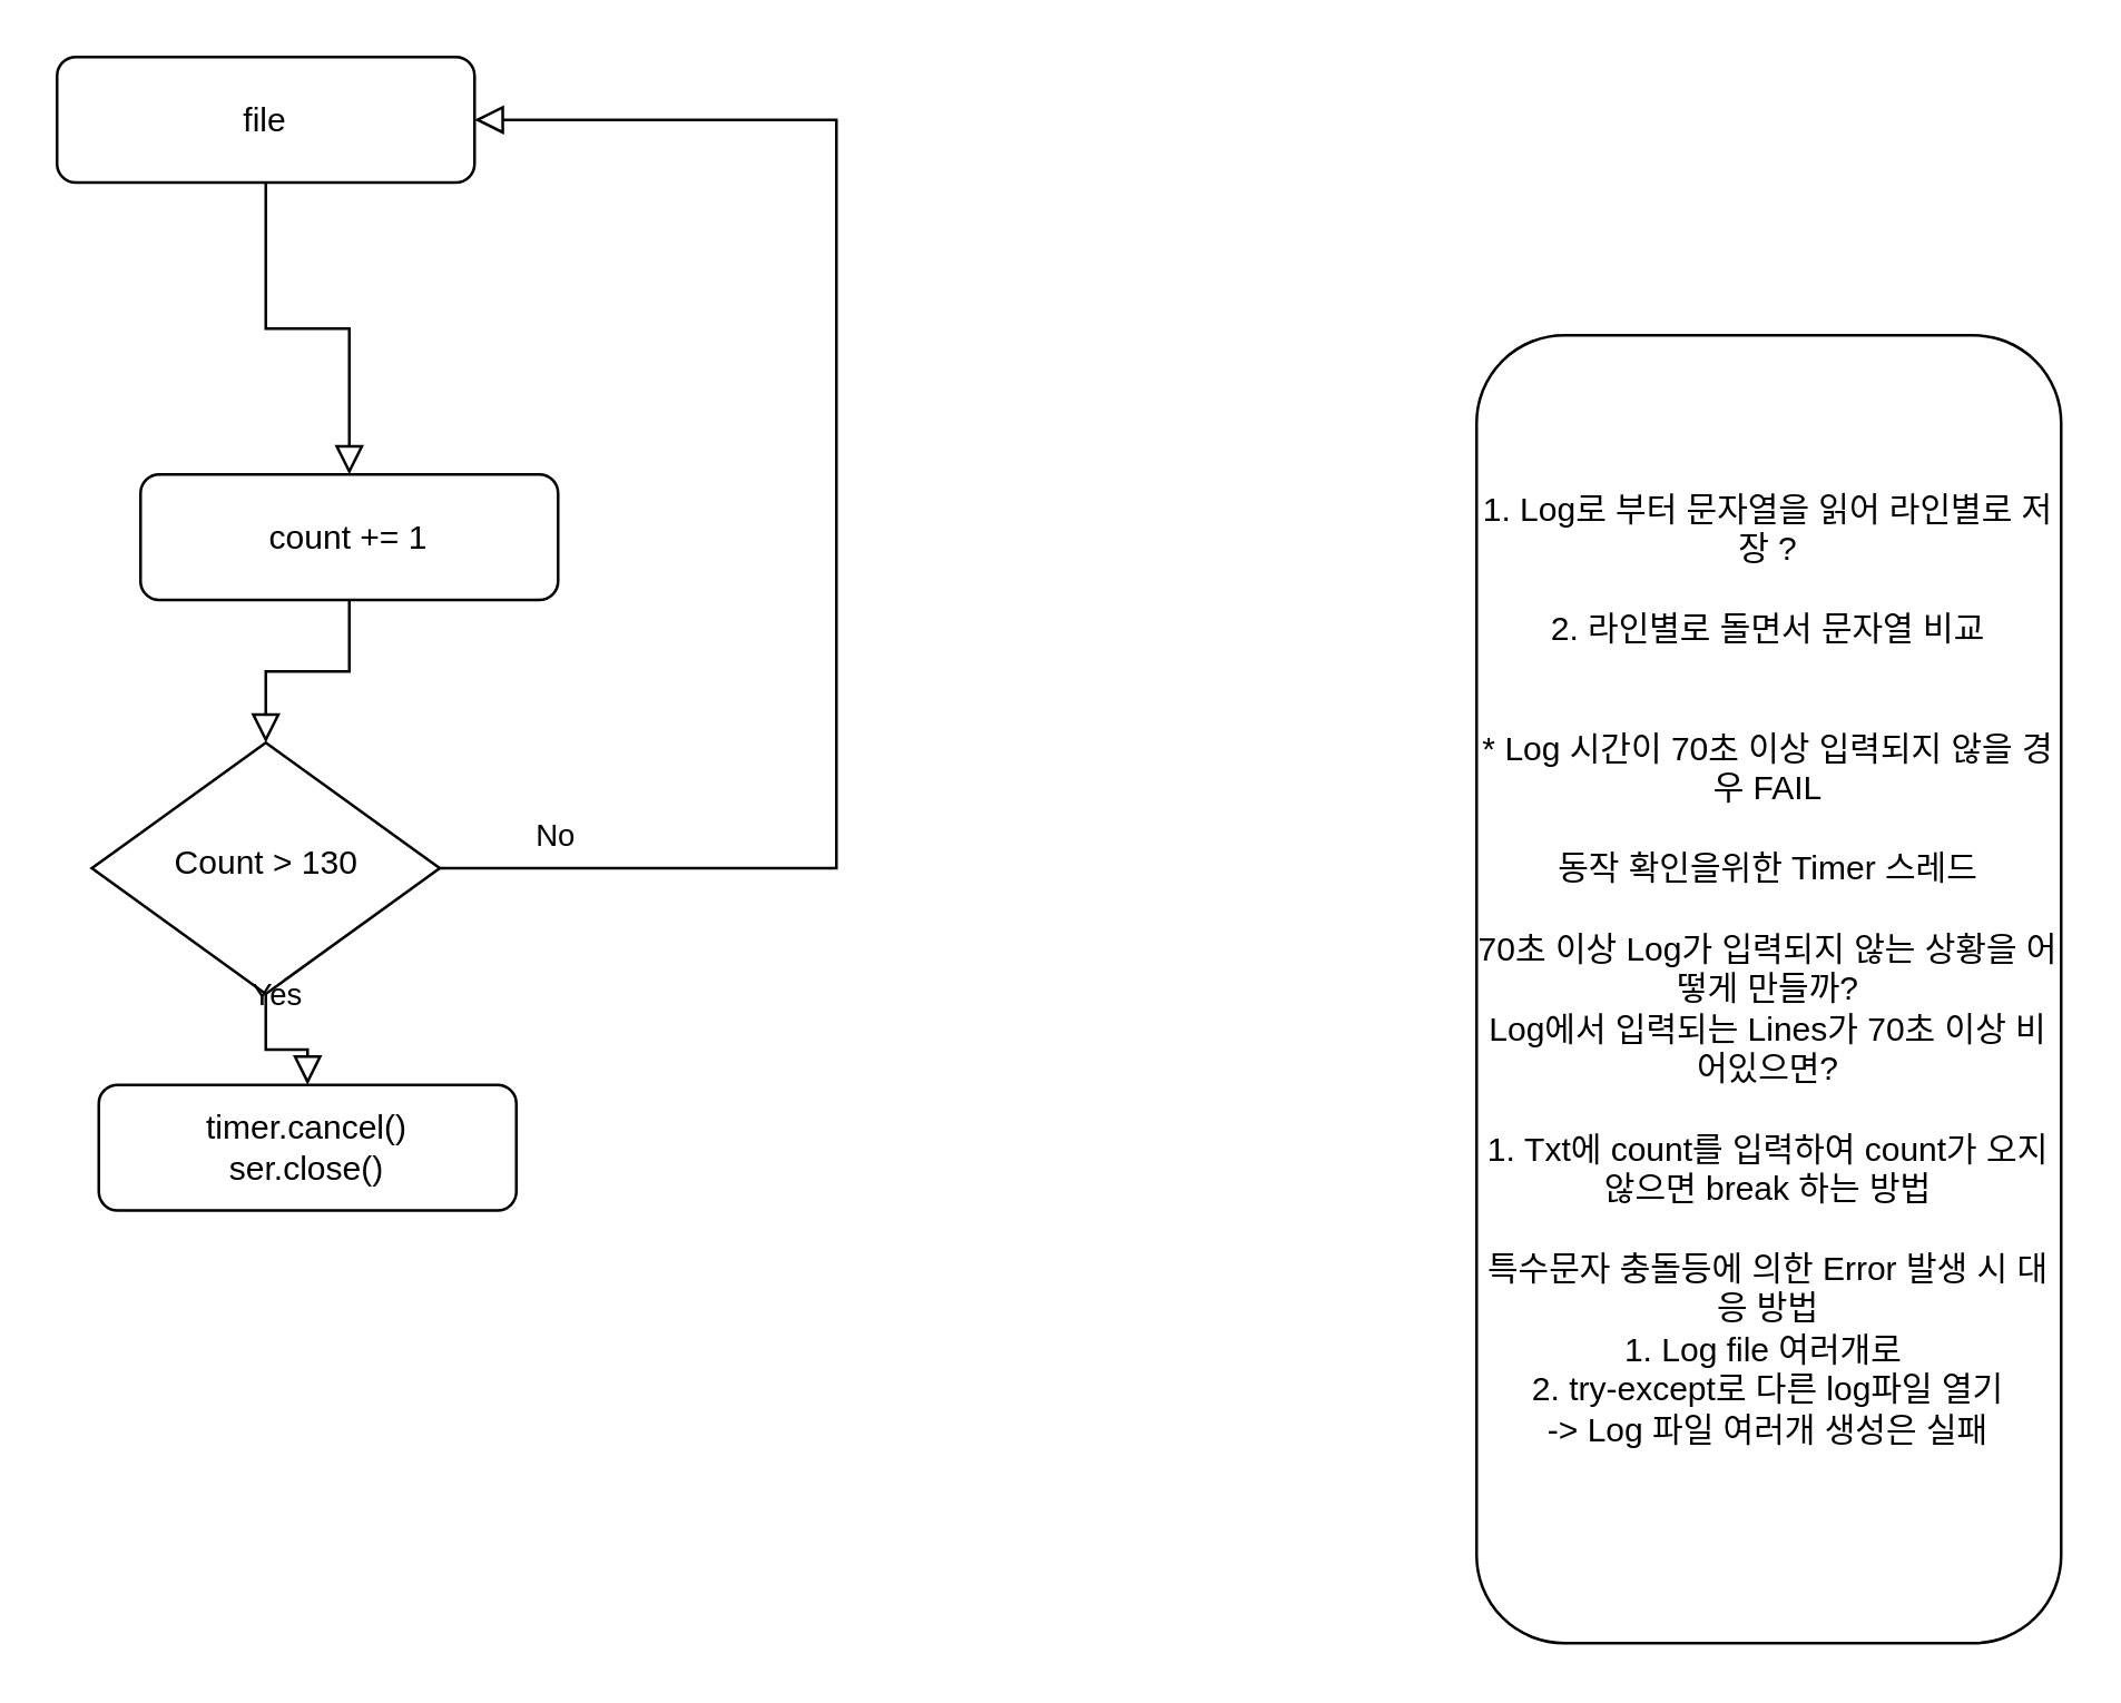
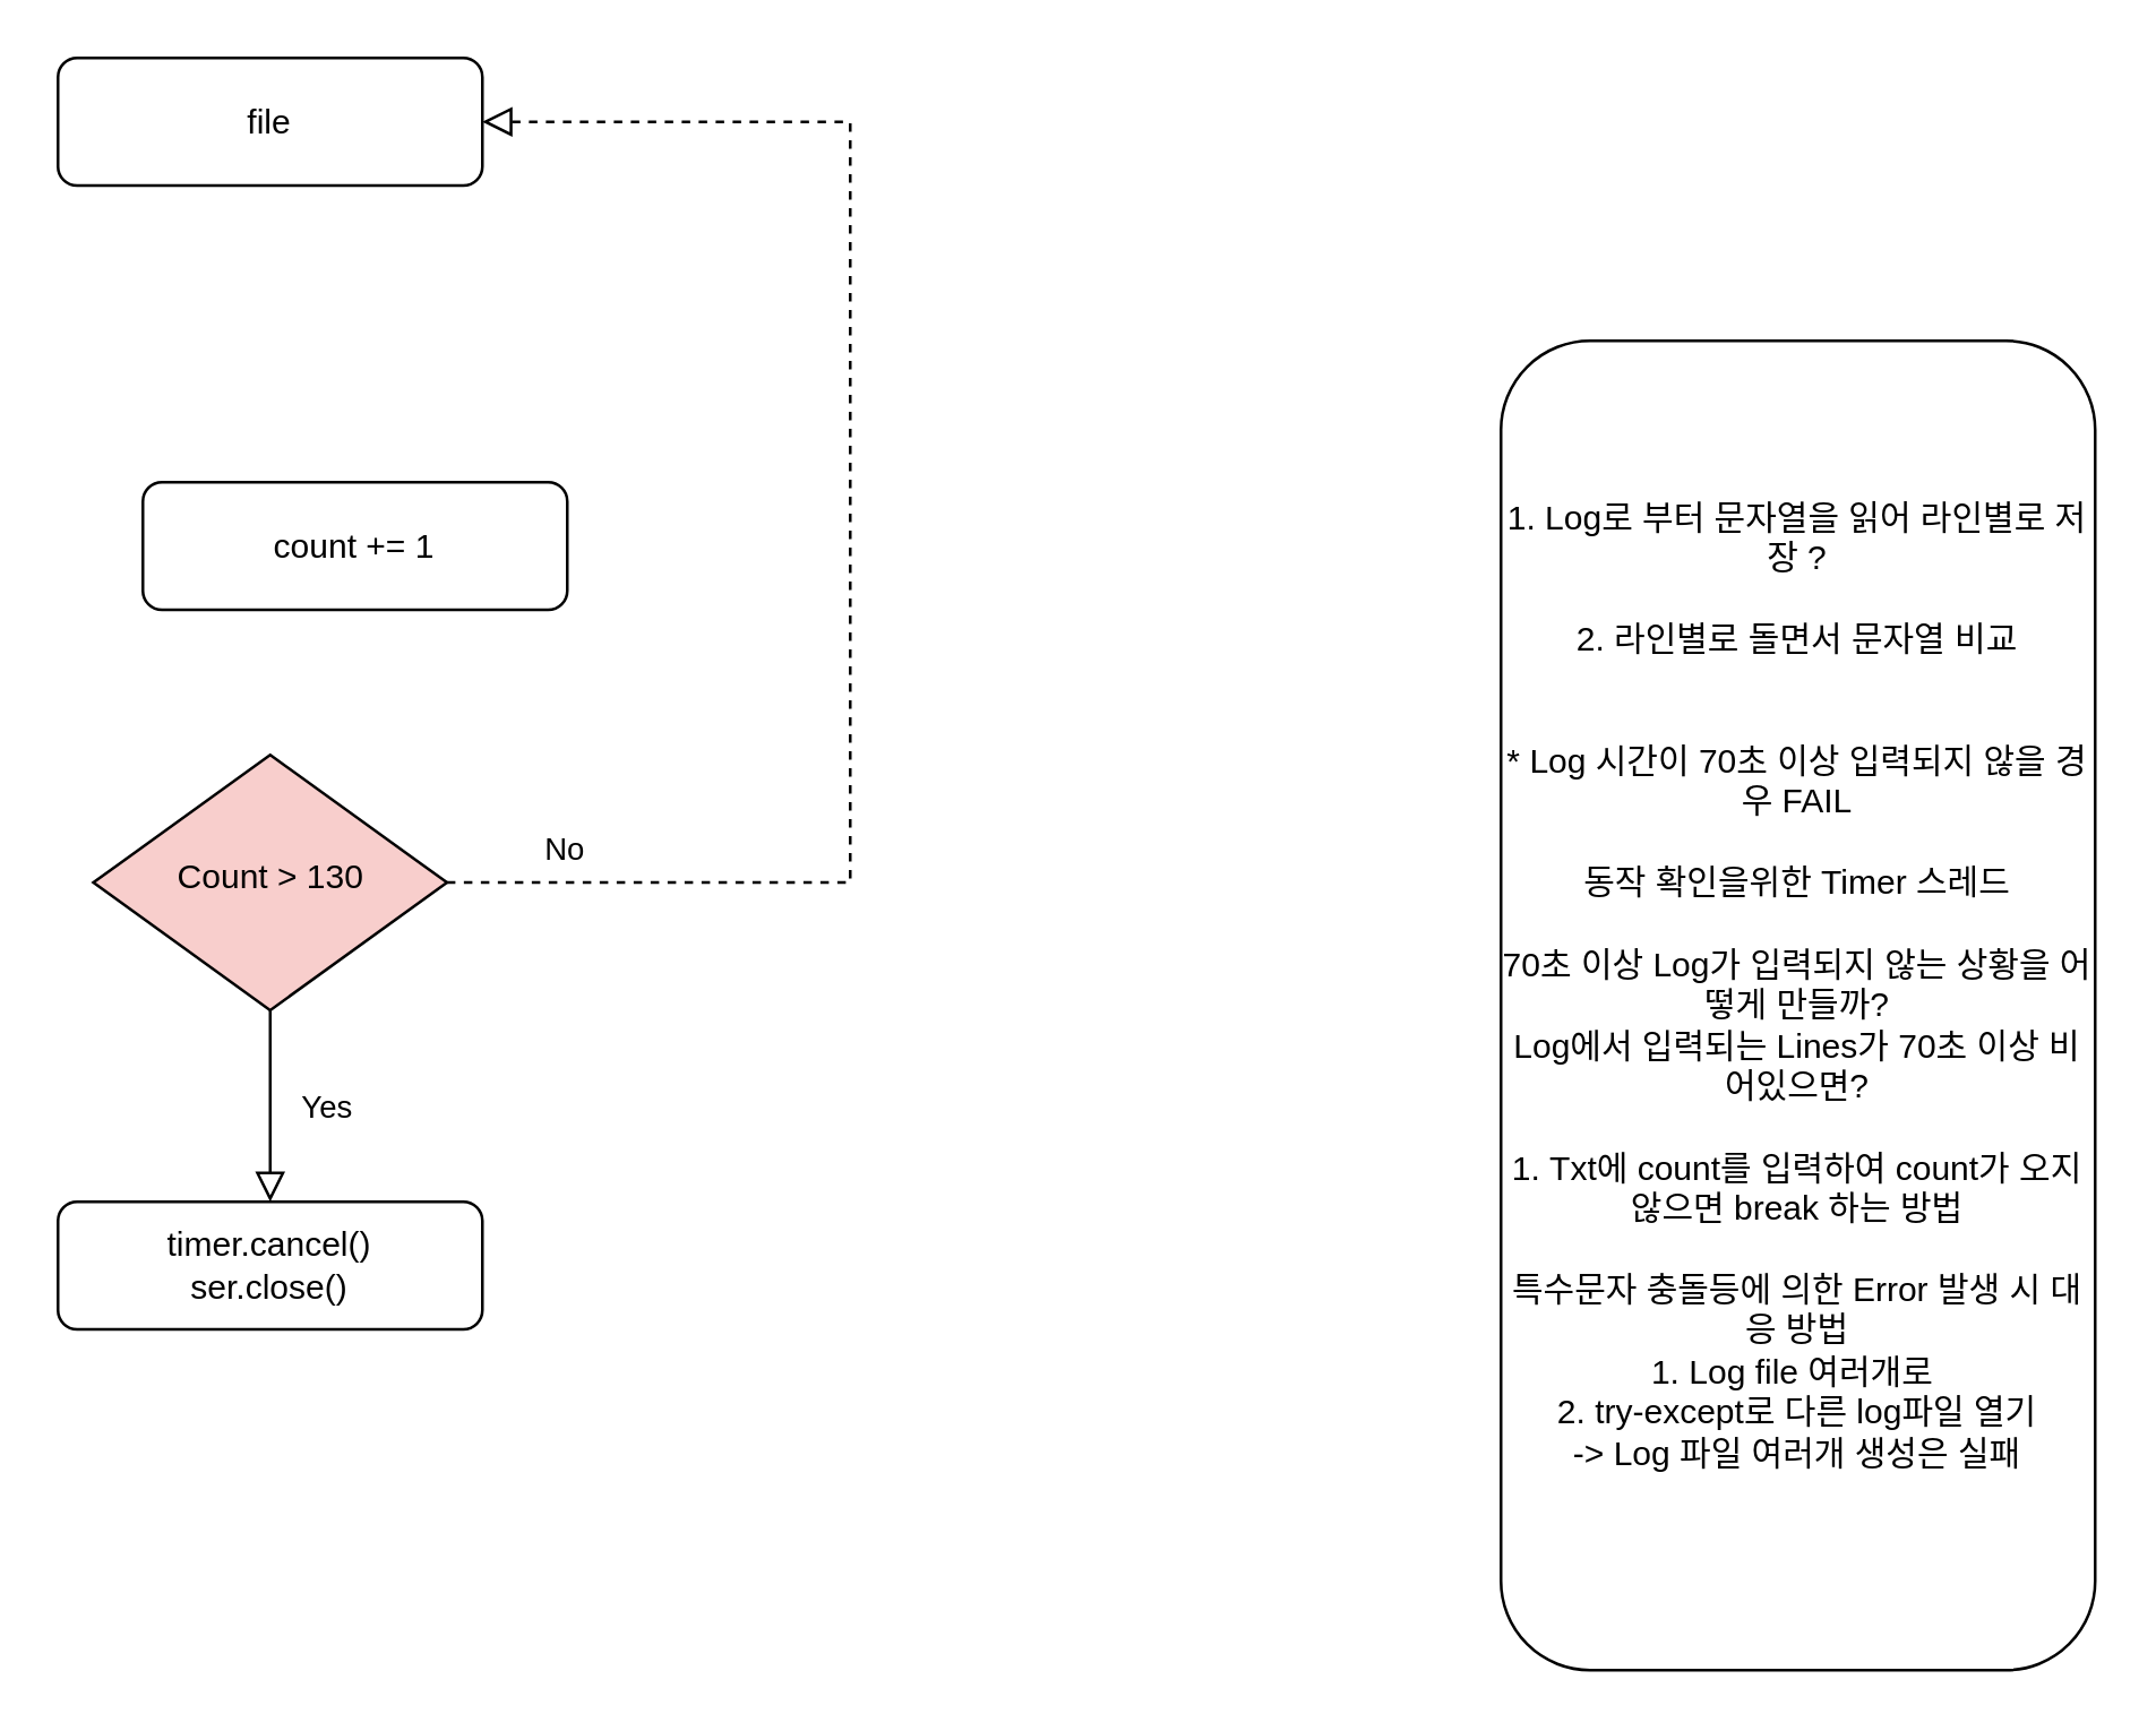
  <mxCell id="0" />
  <mxCell id="1" parent="0" />
  <mxCell id="2" value="1. Log로 부터 문자열을 읽어 라인별로 저장 ?&lt;br&gt;&lt;br&gt;2. 라인별로 돌면서 문자열 비교&lt;br&gt;&lt;br&gt;&lt;br&gt;* Log 시간이 70초 이상 입력되지 않을 경우 FAIL&lt;br&gt;&lt;br&gt;동작 확인을위한 Timer 스레드&lt;br&gt;&lt;br&gt;70초 이상 Log가 입력되지 않는 상황을 어떻게 만들까?&lt;br&gt;Log에서 입력되는 Lines가 70초 이상 비어있으면?&lt;br&gt;&lt;br&gt;1. Txt에 count를 입력하여 count가 오지 않으면 break 하는 방법&lt;br&gt;&lt;br&gt;특수문자 충돌등에 의한 Error 발생 시 대응 방법&lt;br&gt;1. Log file 여러개로&amp;nbsp;&lt;br&gt;2. try-except로 다른 log파일 열기&lt;br&gt;-&amp;gt; Log 파일 여러개 생성은 실패&lt;br&gt;&lt;br&gt;" style="rounded=1;whiteSpace=wrap;html=1;fontSize=12;glass=0;strokeWidth=1;shadow=0;" parent="1" vertex="1"><mxGeometry x="530" y="120" width="210" height="470" as="geometry" /></mxCell>
  <mxCell id="3" value="" style="group" vertex="1" connectable="0" parent="1"><mxGeometry x="20" y="20" width="280" height="449.49" as="geometry" /></mxCell>
  <mxCell id="4" value="file" style="rounded=1;whiteSpace=wrap;html=1;fontSize=12;glass=0;strokeWidth=1;shadow=0;" vertex="1" parent="3"><mxGeometry width="150" height="45.128" as="geometry" /></mxCell>
- <mxCell id="5" value="Count &amp;gt; 130" style="rhombus;whiteSpace=wrap;html=1;shadow=0;fontFamily=Helvetica;fontSize=12;align=center;strokeWidth=1;spacing=6;spacingTop=-4;" vertex="1" parent="3"><mxGeometry x="12.5" y="246.408" width="125" height="90.256" as="geometry" /></mxCell>
- <mxCell id="6" value="" style="rounded=0;html=1;jettySize=auto;orthogonalLoop=1;fontSize=11;endArrow=block;endFill=0;endSize=8;strokeWidth=1;shadow=0;labelBackgroundColor=none;edgeStyle=orthogonalEdgeStyle;" edge="1" parent="3" source="10" target="5"><mxGeometry relative="1" as="geometry"><mxPoint x="75" y="189.998" as="sourcePoint" /><Array as="points" /></mxGeometry></mxCell>
- <mxCell id="7" value="No" style="edgeStyle=orthogonalEdgeStyle;rounded=0;html=1;jettySize=auto;orthogonalLoop=1;fontSize=11;endArrow=block;endFill=0;endSize=8;strokeWidth=1;shadow=0;labelBackgroundColor=none;entryX=1;entryY=0.5;entryDx=0;entryDy=0;" edge="1" parent="3" source="5" target="4"><mxGeometry x="-0.846" y="12" relative="1" as="geometry"><mxPoint as="offset" /><mxPoint x="170" y="23" as="targetPoint" /><Array as="points"><mxPoint x="280" y="292" /><mxPoint x="280" y="23" /><mxPoint x="150" y="23" /></Array></mxGeometry></mxCell>
+ <mxCell id="5" value="Count &amp;gt; 130" style="rhombus;whiteSpace=wrap;html=1;shadow=0;fontFamily=Helvetica;fontSize=12;align=center;strokeWidth=1;spacing=6;spacingTop=-4;fillColor=#f8cecc;" vertex="1" parent="3"><mxGeometry x="12.5" y="246.408" width="125" height="90.256" as="geometry" /></mxCell>
+ <mxCell id="7" value="No" style="edgeStyle=orthogonalEdgeStyle;rounded=0;html=1;jettySize=auto;orthogonalLoop=1;fontSize=11;endArrow=block;endFill=0;endSize=8;strokeWidth=1;shadow=0;labelBackgroundColor=none;entryX=1;entryY=0.5;entryDx=0;entryDy=0;dashed=1;" edge="1" parent="3" source="5" target="4"><mxGeometry x="-0.846" y="12" relative="1" as="geometry"><mxPoint as="offset" /><mxPoint x="170" y="23" as="targetPoint" /><Array as="points"><mxPoint x="280" y="292" /><mxPoint x="280" y="23" /><mxPoint x="150" y="23" /></Array></mxGeometry></mxCell>
  <mxCell id="8" value="Yes" style="rounded=0;html=1;jettySize=auto;orthogonalLoop=1;fontSize=11;endArrow=block;endFill=0;endSize=8;strokeWidth=1;shadow=0;labelBackgroundColor=none;edgeStyle=orthogonalEdgeStyle;" edge="1" parent="3" source="5" target="9"><mxGeometry y="20" relative="1" as="geometry"><mxPoint as="offset" /><mxPoint x="75.0" y="381.793" as="targetPoint" /></mxGeometry></mxCell>
- <mxCell id="9" value="timer.cancel()&lt;br&gt;ser.close()" style="rounded=1;whiteSpace=wrap;html=1;fontSize=12;glass=0;strokeWidth=1;shadow=0;" vertex="1" parent="3"><mxGeometry x="15" y="369.362" width="150" height="45.128" as="geometry" /></mxCell>
+ <mxCell id="9" value="timer.cancel()&lt;br&gt;ser.close()" style="rounded=1;whiteSpace=wrap;html=1;fontSize=12;glass=0;strokeWidth=1;shadow=0;" vertex="1" parent="3"><mxGeometry y="404.362" width="150" height="45.128" as="geometry" /></mxCell>
  <mxCell id="10" value="count += 1" style="rounded=1;whiteSpace=wrap;html=1;fontSize=12;glass=0;strokeWidth=1;shadow=0;" vertex="1" parent="3"><mxGeometry x="30" y="150" width="150" height="45.128" as="geometry" /></mxCell>
- <mxCell id="11" value="" style="rounded=0;html=1;jettySize=auto;orthogonalLoop=1;fontSize=11;endArrow=block;endFill=0;endSize=8;strokeWidth=1;shadow=0;labelBackgroundColor=none;edgeStyle=orthogonalEdgeStyle;exitX=0.5;exitY=1;exitDx=0;exitDy=0;entryX=0.5;entryY=0;entryDx=0;entryDy=0;" edge="1" parent="3" source="4" target="10"><mxGeometry relative="1" as="geometry"><mxPoint x="74.58" y="93.588" as="sourcePoint" /><mxPoint x="60" y="120" as="targetPoint" /></mxGeometry></mxCell>
